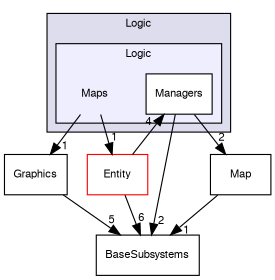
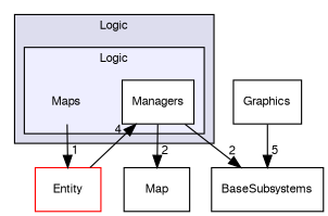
  digraph {
    compound=true
    node [fontname=FreeSans fontsize=10 shape=box]
    edge [headlabel=1 labeldistance=1.5 labelfontname=FreeSans labelfontsize=10]
    n1 [label=Maps shape=plaintext]
    n2 [color=black fillcolor=white label=Managers style=filled]
    n3 [label=Graphics]
    n4 [color=red fillcolor=white label=Entity style=filled]
    n5 [label=BaseSubsystems]
    n6 [label=Map]
    subgraph cluster_1 {
      bgcolor="#ddddee"
      fontname=FreeSans
      fontsize=10
      label=Logic
      pencolor=black
      subgraph cluster_2 {
        bgcolor="#eeeeff"
        fontname=FreeSans
        fontsize=10
        label=Logic
        pencolor=black
        n1
        n2
      }
    }
-   n1 -> n3
    n1 -> n4
    n2 -> n5 [headlabel=2]
    n2 -> n6 [headlabel=2]
    n3 -> n5 [headlabel=5]
    n4 -> n2 [headlabel=4]
-   n4 -> n5 [headlabel=6]
-   n6 -> n5
  }
